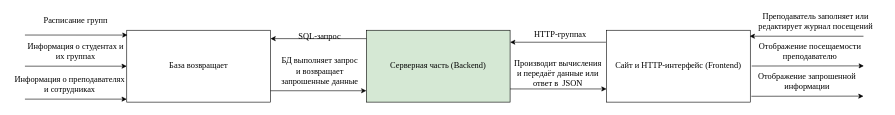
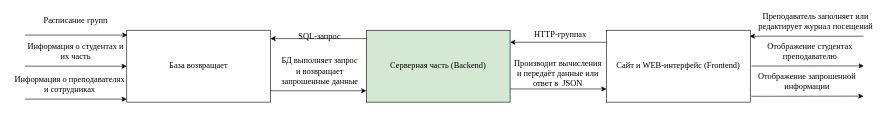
  <mxCell id="0" />
  <mxCell id="1" parent="0" />
  <mxCell id="2" value="&lt;font style=&quot;font-size: 14px;&quot; face=&quot;Times New Roman&quot;&gt;База возвращает&lt;/font&gt;" style="rounded=0;whiteSpace=wrap;html=1;" vertex="1" parent="1"><mxGeometry x="210" y="50" width="240" height="120" as="geometry" /></mxCell>
  <mxCell id="3" value="" style="endArrow=classic;html=1;rounded=0;entryX=0.005;entryY=0.067;entryDx=0;entryDy=0;entryPerimeter=0;" edge="1" parent="1" target="2"><mxGeometry width="50" height="50" relative="1" as="geometry"><mxPoint x="40" y="58" as="sourcePoint" /><mxPoint x="211.92" y="62.4" as="targetPoint" /></mxGeometry></mxCell>
  <mxCell id="4" value="" style="endArrow=classic;html=1;rounded=0;fontFamily=Times New Roman;fontSize=14;entryX=0;entryY=0.5;entryDx=0;entryDy=0;" edge="1" parent="1" target="2"><mxGeometry width="50" height="50" relative="1" as="geometry"><mxPoint x="40" y="110" as="sourcePoint" /><mxPoint x="450" y="150" as="targetPoint" /><Array as="points"><mxPoint x="120" y="110" /></Array></mxGeometry></mxCell>
  <mxCell id="5" value="Преподаватель заполняет или редактирует журнал посещений" style="text;html=1;strokeColor=none;fillColor=none;align=center;verticalAlign=middle;whiteSpace=wrap;rounded=0;fontSize=14;fontFamily=Times New Roman;" vertex="1" parent="1"><mxGeometry x="1251" y="20" width="219" height="30" as="geometry" /></mxCell>
  <mxCell id="6" value="Расписание групп" style="text;html=1;strokeColor=none;fillColor=none;align=center;verticalAlign=middle;whiteSpace=wrap;rounded=0;fontSize=14;fontFamily=Times New Roman;" vertex="1" parent="1"><mxGeometry x="50" y="20" width="150" height="30" as="geometry" /></mxCell>
- <mxCell id="7" value="Информация о студентах и их группах" style="text;html=1;strokeColor=none;fillColor=none;align=center;verticalAlign=middle;whiteSpace=wrap;rounded=0;fontSize=14;fontFamily=Times New Roman;" vertex="1" parent="1"><mxGeometry x="40" y="70" width="170" height="30" as="geometry" /></mxCell>
+ <mxCell id="7" value="Информация о студентах и их часть" style="text;html=1;strokeColor=none;fillColor=none;align=center;verticalAlign=middle;whiteSpace=wrap;rounded=0;fontSize=14;fontFamily=Times New Roman;" vertex="1" parent="1"><mxGeometry x="40" y="70" width="170" height="30" as="geometry" /></mxCell>
  <mxCell id="8" value="" style="endArrow=classic;html=1;rounded=0;fontFamily=Times New Roman;fontSize=14;entryX=0;entryY=1;entryDx=0;entryDy=0;" edge="1" parent="1"><mxGeometry width="50" height="50" relative="1" as="geometry"><mxPoint x="40" y="165" as="sourcePoint" /><mxPoint x="210" y="165" as="targetPoint" /></mxGeometry></mxCell>
  <mxCell id="9" value="Информация о преподавателях и сотрудниках" style="text;html=1;strokeColor=none;fillColor=none;align=center;verticalAlign=middle;whiteSpace=wrap;rounded=0;fontSize=14;fontFamily=Times New Roman;glass=1;" vertex="1" parent="1"><mxGeometry x="20" y="126" width="190" height="30" as="geometry" /></mxCell>
  <mxCell id="10" value="&lt;font style=&quot;font-size: 14px;&quot; face=&quot;Times New Roman&quot;&gt;Серверная часть (Backend)&lt;/font&gt;" style="rounded=0;whiteSpace=wrap;html=1;fillColor=#d5e8d4;" vertex="1" parent="1"><mxGeometry x="610" y="50" width="240" height="120" as="geometry" /></mxCell>
- <mxCell id="11" value="&lt;font face=&quot;Times New Roman&quot;&gt;&lt;span style=&quot;font-size: 14px;&quot;&gt;Сайт и HTTP-интерфейс (Frontend)&lt;/span&gt;&lt;/font&gt;" style="rounded=0;whiteSpace=wrap;html=1;" vertex="1" parent="1"><mxGeometry x="1011" y="50" width="240" height="120" as="geometry" /></mxCell>
+ <mxCell id="11" value="&lt;font face=&quot;Times New Roman&quot;&gt;&lt;span style=&quot;font-size: 14px;&quot;&gt;Сайт и WEB-интерфейс (Frontend)&lt;/span&gt;&lt;/font&gt;" style="rounded=0;whiteSpace=wrap;html=1;" vertex="1" parent="1"><mxGeometry x="1011" y="50" width="240" height="120" as="geometry" /></mxCell>
  <mxCell id="12" value="" style="endArrow=classic;html=1;rounded=0;fontFamily=Times New Roman;fontSize=14;entryX=0.996;entryY=0.083;entryDx=0;entryDy=0;entryPerimeter=0;" edge="1" parent="1" target="11"><mxGeometry width="50" height="50" relative="1" as="geometry"><mxPoint x="1440" y="60" as="sourcePoint" /><mxPoint x="1270" y="60" as="targetPoint" /></mxGeometry></mxCell>
  <mxCell id="13" value="" style="endArrow=classic;html=1;rounded=0;fontFamily=Times New Roman;fontSize=14;entryX=1.014;entryY=0.08;entryDx=0;entryDy=0;entryPerimeter=0;" edge="1" parent="1"><mxGeometry width="50" height="50" relative="1" as="geometry"><mxPoint x="1010" y="70" as="sourcePoint" /><mxPoint x="850" y="70" as="targetPoint" /></mxGeometry></mxCell>
  <mxCell id="14" value="HTTP-группах" style="text;html=1;strokeColor=none;fillColor=none;align=center;verticalAlign=middle;whiteSpace=wrap;rounded=0;fontSize=14;fontFamily=Times New Roman;" vertex="1" parent="1"><mxGeometry x="859" y="47" width="150" height="20" as="geometry" /></mxCell>
  <mxCell id="15" value="" style="endArrow=classic;html=1;rounded=0;fontFamily=Times New Roman;fontSize=14;entryX=0;entryY=0.5;entryDx=0;entryDy=0;exitX=1;exitY=0.5;exitDx=0;exitDy=0;" edge="1" parent="1"><mxGeometry width="50" height="50" relative="1" as="geometry"><mxPoint x="850" y="148" as="sourcePoint" /><mxPoint x="1011" y="148" as="targetPoint" /></mxGeometry></mxCell>
  <mxCell id="16" value="Производит вычисления и передаёт данные или ответ в&amp;nbsp; JSON" style="text;html=1;strokeColor=none;fillColor=none;align=center;verticalAlign=middle;whiteSpace=wrap;rounded=0;fontSize=14;fontFamily=Times New Roman;" vertex="1" parent="1"><mxGeometry x="855" y="113" width="150" height="20" as="geometry" /></mxCell>
  <mxCell id="17" value="" style="endArrow=classic;html=1;rounded=0;fontFamily=Times New Roman;fontSize=14;exitX=1.011;exitY=0.327;exitDx=0;exitDy=0;exitPerimeter=0;" edge="1" parent="1"><mxGeometry width="50" height="50" relative="1" as="geometry"><mxPoint x="1252.82" y="160.24" as="sourcePoint" /><mxPoint x="1440" y="160" as="targetPoint" /></mxGeometry></mxCell>
  <mxCell id="18" value="Отображение запрошенной информации" style="text;html=1;strokeColor=none;fillColor=none;align=center;verticalAlign=middle;whiteSpace=wrap;rounded=0;fontSize=14;fontFamily=Times New Roman;" vertex="1" parent="1"><mxGeometry x="1231" y="126" width="230" height="20" as="geometry" /></mxCell>
- <mxCell id="19" value="Отображение посещаемости преподавателю" style="text;html=1;strokeColor=none;fillColor=none;align=center;verticalAlign=middle;whiteSpace=wrap;rounded=0;fontSize=14;fontFamily=Times New Roman;" vertex="1" parent="1"><mxGeometry x="1241" y="70" width="220" height="30" as="geometry" /></mxCell>
+ <mxCell id="19" value="Отображение студентах преподавателю" style="text;html=1;strokeColor=none;fillColor=none;align=center;verticalAlign=middle;whiteSpace=wrap;rounded=0;fontSize=14;fontFamily=Times New Roman;" vertex="1" parent="1"><mxGeometry x="1241" y="70" width="220" height="30" as="geometry" /></mxCell>
  <mxCell id="20" value="" style="endArrow=classic;html=1;rounded=0;fontFamily=Times New Roman;fontSize=14;entryX=1;entryY=0;entryDx=0;entryDy=0;exitX=0;exitY=0;exitDx=0;exitDy=0;" edge="1" parent="1"><mxGeometry width="50" height="50" relative="1" as="geometry"><mxPoint x="610" y="64" as="sourcePoint" /><mxPoint x="450" y="64" as="targetPoint" /></mxGeometry></mxCell>
  <mxCell id="21" value="SQL-запрос&amp;nbsp;" style="text;html=1;strokeColor=none;fillColor=none;align=center;verticalAlign=middle;whiteSpace=wrap;rounded=0;fontSize=14;fontFamily=Times New Roman;" vertex="1" parent="1"><mxGeometry x="474" y="50" width="120" height="22" as="geometry" /></mxCell>
  <mxCell id="22" value="" style="endArrow=classic;html=1;rounded=0;fontFamily=Times New Roman;fontSize=14;exitX=1;exitY=1;exitDx=0;exitDy=0;entryX=0;entryY=1;entryDx=0;entryDy=0;" edge="1" parent="1"><mxGeometry width="50" height="50" relative="1" as="geometry"><mxPoint x="450" y="151" as="sourcePoint" /><mxPoint x="610" y="151" as="targetPoint" /></mxGeometry></mxCell>
  <mxCell id="23" value="БД выполняет запрос и возвращает запрошенные данные" style="text;html=1;strokeColor=none;fillColor=none;align=center;verticalAlign=middle;whiteSpace=wrap;rounded=0;fontSize=14;fontFamily=Times New Roman;" vertex="1" parent="1"><mxGeometry x="465" y="104" width="135" height="30" as="geometry" /></mxCell>
  <mxCell id="24" value="" style="endArrow=classic;html=1;rounded=0;fontFamily=Times New Roman;fontSize=14;exitX=1.011;exitY=0.327;exitDx=0;exitDy=0;exitPerimeter=0;" edge="1" parent="1"><mxGeometry width="50" height="50" relative="1" as="geometry"><mxPoint x="1253.41" y="109.74" as="sourcePoint" /><mxPoint x="1440.59" y="109.5" as="targetPoint" /></mxGeometry></mxCell>
